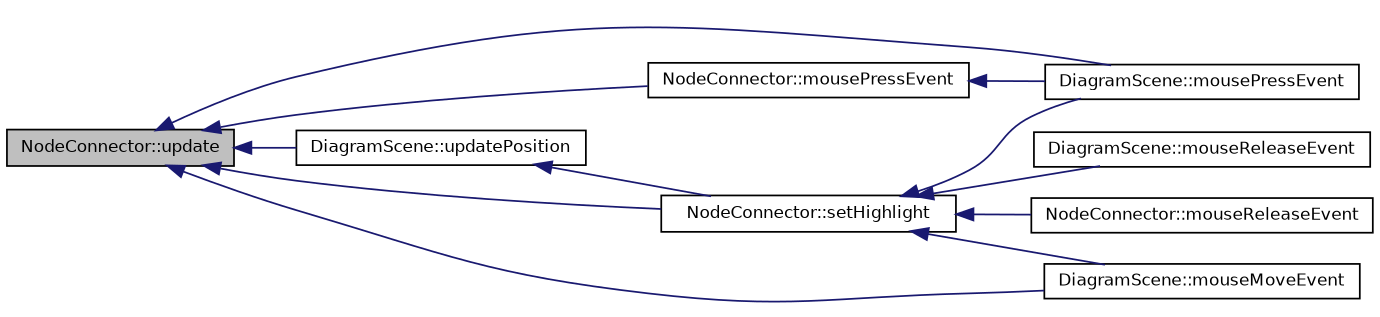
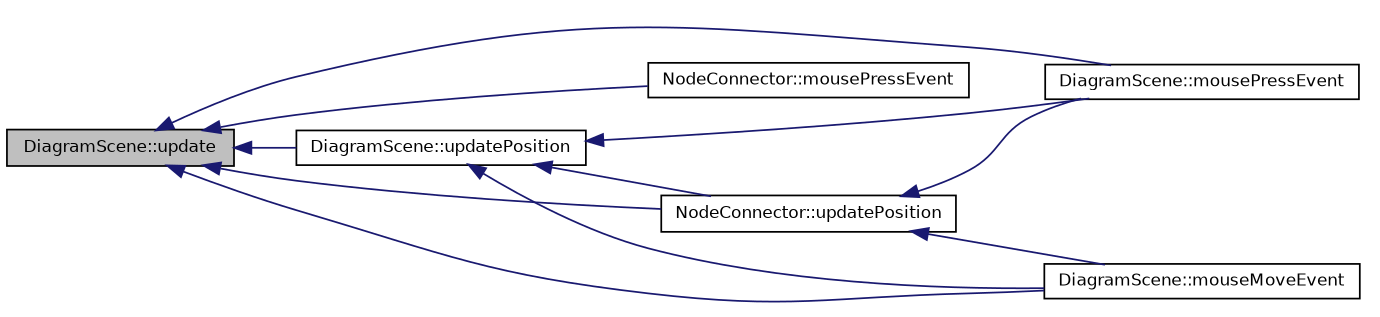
  digraph {
    rankdir=LR
    node [color=black fillcolor=white fontname=Helvetica fontsize=10 shape=record style=filled]
    edge [color=midnightblue dir=back fontname=Helvetica fontsize=10 labelfontname=Helvetica labelfontsize=10 style=solid]
-   n1 [fillcolor=grey75 fontcolor=black height=0.2 label="NodeConnector::update" width=0.4]
+   n1 [fillcolor=grey75 fontcolor=black height=0.2 label="DiagramScene::update" width=0.4]
    n2 [height=0.2 label="DiagramScene::mousePressEvent" width=0.4]
    n3 [height=0.2 label="DiagramScene::mouseMoveEvent" width=0.4]
    n4 [height=0.2 label="DiagramScene::updatePosition" width=0.4]
-   n5 [height=0.2 label="NodeConnector::setHighlight" width=0.4]
+   n5 [height=0.2 label="NodeConnector::updatePosition" width=0.4]
    n6 [height=0.2 label="NodeConnector::mousePressEvent" width=0.4]
-   n7 [height=0.2 label="DiagramScene::mouseReleaseEvent" width=0.4]
-   n8 [height=0.2 label="NodeConnector::mouseReleaseEvent" width=0.4]
    n1 -> n2
    n1 -> n3
    n1 -> n4
    n1 -> n5
    n1 -> n6
-   n6 -> n2
+   n4 -> n2
+   n4 -> n3
    n4 -> n5
    n5 -> n2
    n5 -> n3
-   n5 -> n7
-   n5 -> n8
  }
